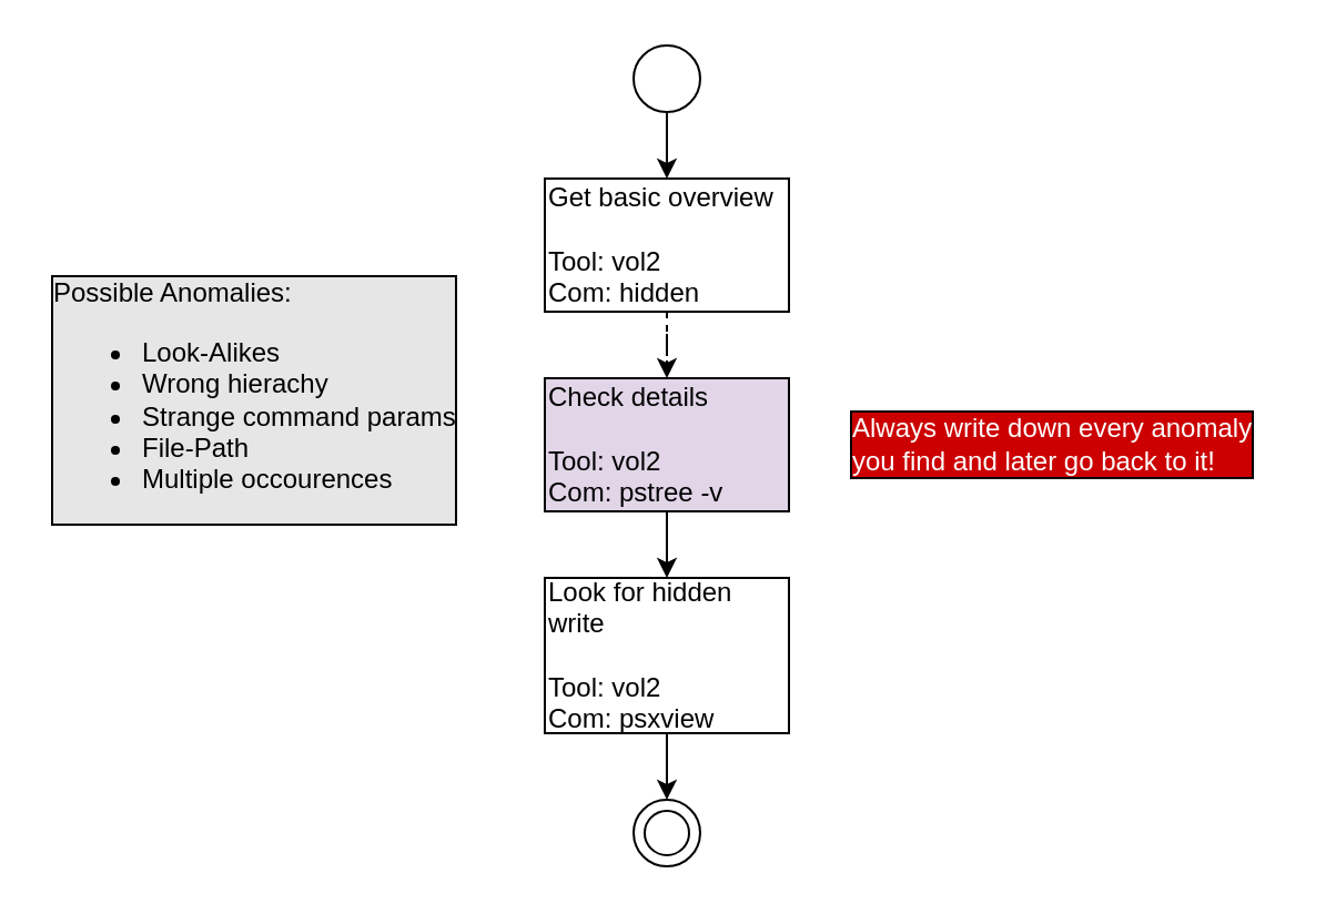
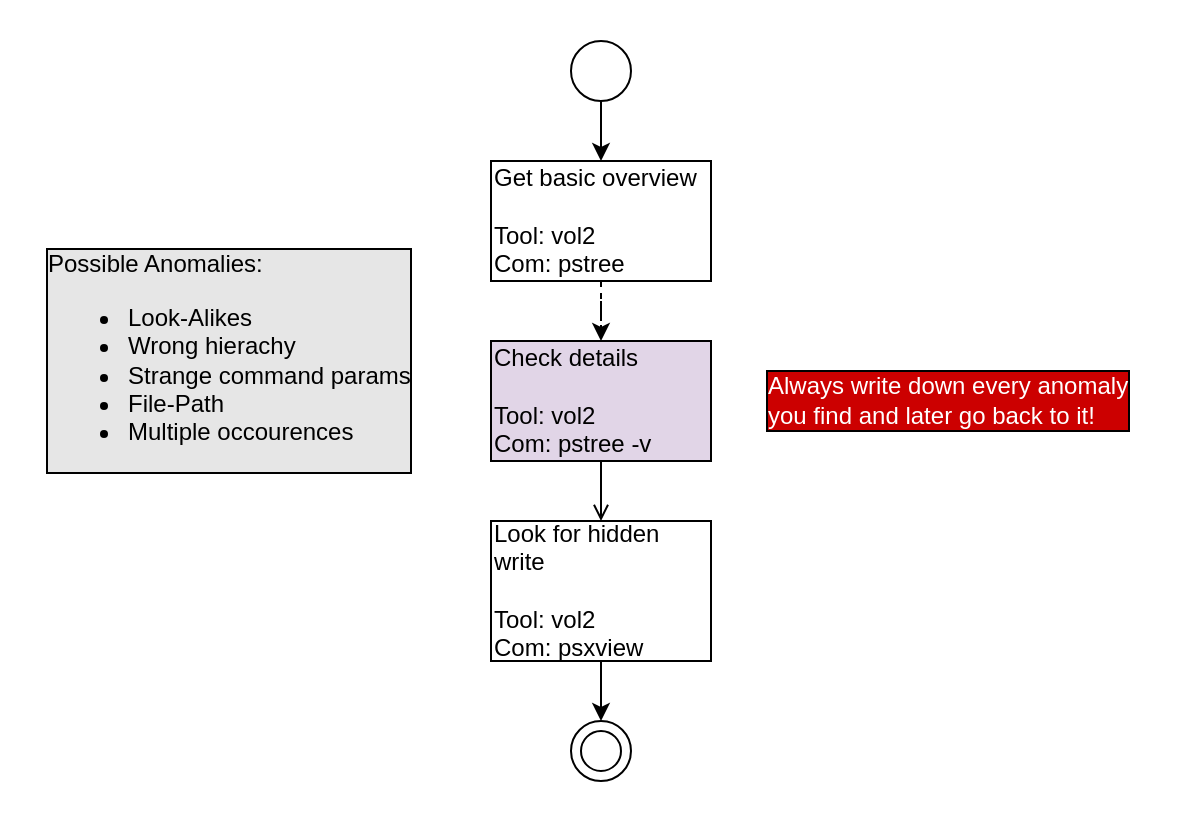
  <mxCell id="0" />
  <mxCell id="1" parent="0" />
  <mxCell id="2" value="&lt;div&gt;vol2-Profile &lt;br&gt;&lt;/div&gt;&lt;div&gt;already know?&lt;/div&gt;" style="whiteSpace=wrap;html=1;" parent="1" vertex="1"><mxGeometry x="245" y="80" width="110" height="60" as="geometry" /></mxCell>
  <mxCell id="3" value="" style="edgeStyle=orthogonalEdgeStyle;rounded=0;orthogonalLoop=1;jettySize=auto;html=1;fontColor=#000000;dashed=1;" parent="1" source="4" target="6" edge="1"><mxGeometry relative="1" as="geometry" /></mxCell>
- <mxCell id="4" value="&lt;div align=&quot;left&quot;&gt;Get basic overview&lt;br&gt;&lt;br&gt;Tool: vol2&lt;br&gt;Com: hidden&lt;br&gt;&lt;/div&gt;" style="whiteSpace=wrap;html=1;align=left;" parent="1" vertex="1"><mxGeometry x="245" y="80" width="110" height="60" as="geometry" /></mxCell>
- <mxCell id="5" style="edgeStyle=orthogonalEdgeStyle;rounded=0;orthogonalLoop=1;jettySize=auto;html=1;exitX=0.5;exitY=1;exitDx=0;exitDy=0;entryX=0.5;entryY=0;entryDx=0;entryDy=0;fontColor=#FFFFFF;" parent="1" source="6" target="12" edge="1"><mxGeometry relative="1" as="geometry" /></mxCell>
+ <mxCell id="4" value="&lt;div align=&quot;left&quot;&gt;Get basic overview&lt;br&gt;&lt;br&gt;Tool: vol2&lt;br&gt;Com: pstree&lt;br&gt;&lt;/div&gt;" style="whiteSpace=wrap;html=1;align=left;" parent="1" vertex="1"><mxGeometry x="245" y="80" width="110" height="60" as="geometry" /></mxCell>
+ <mxCell id="5" style="edgeStyle=orthogonalEdgeStyle;rounded=0;orthogonalLoop=1;jettySize=auto;html=1;exitX=0.5;exitY=1;exitDx=0;exitDy=0;entryX=0.5;entryY=0;entryDx=0;entryDy=0;fontColor=#FFFFFF;endArrow=open;" parent="1" source="6" target="12" edge="1"><mxGeometry relative="1" as="geometry" /></mxCell>
  <mxCell id="6" value="&lt;div align=&quot;left&quot;&gt;Check details &lt;br&gt;&lt;br&gt;Tool: vol2&lt;br&gt;Com: pstree -v&lt;br&gt;&lt;/div&gt;" style="whiteSpace=wrap;html=1;align=left;fillColor=#e1d5e7;" parent="1" vertex="1"><mxGeometry x="245" y="170" width="110" height="60" as="geometry" /></mxCell>
  <mxCell id="7" value="&lt;div&gt;Possible Anomalies:&lt;/div&gt;&lt;ul&gt;&lt;li&gt;Look-Alikes&lt;/li&gt;&lt;li&gt;Wrong hierachy&lt;/li&gt;&lt;li&gt;Strange command params&lt;/li&gt;&lt;li&gt;File-Path&lt;/li&gt;&lt;li&gt;Multiple occourences&lt;br&gt;&lt;/li&gt;&lt;/ul&gt;" style="text;html=1;strokeColor=none;fillColor=none;align=left;verticalAlign=middle;rounded=0;labelBorderColor=#000000;whiteSpace=wrap;fontColor=#000000;labelBackgroundColor=#E6E6E6;spacing=3;spacingLeft=0;" parent="1" vertex="1"><mxGeometry x="20" y="170" width="200" height="20" as="geometry" /></mxCell>
  <mxCell id="8" style="edgeStyle=orthogonalEdgeStyle;rounded=0;orthogonalLoop=1;jettySize=auto;html=1;exitX=0.5;exitY=1;exitDx=0;exitDy=0;entryX=0.5;entryY=0;entryDx=0;entryDy=0;fontColor=#000000;" parent="1" source="9" target="4" edge="1"><mxGeometry relative="1" as="geometry"><mxPoint x="300" y="80" as="targetPoint" /></mxGeometry></mxCell>
  <mxCell id="9" value="" style="ellipse;whiteSpace=wrap;html=1;aspect=fixed;labelBackgroundColor=#E6E6E6;fontColor=#000000;align=left;" parent="1" vertex="1"><mxGeometry x="285" y="20" width="30" height="30" as="geometry" /></mxCell>
  <mxCell id="10" value="&lt;div&gt;Always write down every anomaly&lt;/div&gt;&lt;div&gt;you find and later go back to it!&lt;/div&gt;" style="text;html=1;strokeColor=none;fillColor=none;align=left;verticalAlign=middle;rounded=0;labelBorderColor=#000000;whiteSpace=wrap;fontColor=#FFFFFF;labelBackgroundColor=#CC0000;spacing=3;spacingLeft=0;perimeterSpacing=0;" parent="1" vertex="1"><mxGeometry x="380" y="190" width="200" height="20" as="geometry" /></mxCell>
  <mxCell id="11" style="edgeStyle=orthogonalEdgeStyle;rounded=0;orthogonalLoop=1;jettySize=auto;html=1;exitX=0.5;exitY=1;exitDx=0;exitDy=0;entryX=0.5;entryY=0;entryDx=0;entryDy=0;fontColor=#FFFFFF;" parent="1" source="12" target="14" edge="1"><mxGeometry relative="1" as="geometry"><mxPoint x="300" y="360" as="targetPoint" /></mxGeometry></mxCell>
  <mxCell id="12" value="&lt;div align=&quot;left&quot;&gt;Look for hidden write&lt;br&gt;&lt;br&gt;Tool: vol2&lt;br&gt;Com: psxview&lt;br&gt;&lt;/div&gt;" style="whiteSpace=wrap;html=1;align=left;" parent="1" vertex="1"><mxGeometry x="245" y="260" width="110" height="70" as="geometry" /></mxCell>
  <mxCell id="13" value="" style="group" vertex="1" connectable="0" parent="1"><mxGeometry x="285" y="360" width="30" height="30" as="geometry" /></mxCell>
  <mxCell id="14" value="" style="ellipse;whiteSpace=wrap;html=1;aspect=fixed;labelBackgroundColor=#E6E6E6;fontColor=#000000;align=left;" vertex="1" parent="13"><mxGeometry width="30" height="30" as="geometry" /></mxCell>
  <mxCell id="15" value="" style="ellipse;whiteSpace=wrap;html=1;aspect=fixed;labelBackgroundColor=#E6E6E6;fontColor=#000000;align=left;" vertex="1" parent="13"><mxGeometry x="5" y="5" width="20" height="20" as="geometry" /></mxCell>
